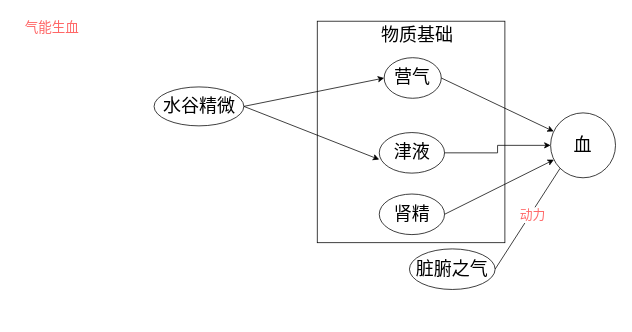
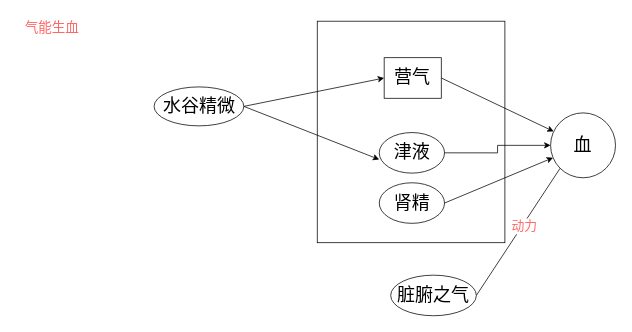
  <mxCell id="0" />
  <mxCell id="1" parent="0" />
  <mxCell id="2" value="" style="group" vertex="1" connectable="0" parent="1"><mxGeometry x="20" y="20" width="800" height="400" as="geometry" /></mxCell>
  <mxCell id="3" value="" style="group" vertex="1" connectable="0" parent="2"><mxGeometry x="402.174" y="7.568" width="250" height="295.135" as="geometry" /></mxCell>
  <mxCell id="4" value="" style="rounded=0;whiteSpace=wrap;html=1;" vertex="1" parent="3"><mxGeometry width="250" height="295.135" as="geometry" /></mxCell>
- <mxCell id="5" value="&lt;font style=&quot;font-size: 24px;&quot;&gt;物质基础&lt;/font&gt;" style="text;html=1;strokeColor=none;fillColor=none;align=center;verticalAlign=middle;whiteSpace=wrap;rounded=0;" vertex="1" parent="3"><mxGeometry x="76.923" y="6.257" width="113.462" height="23.986" as="geometry" /></mxCell>
- <mxCell id="6" value="&lt;font style=&quot;font-size: 24px;&quot;&gt;营气&lt;/font&gt;" style="ellipse;whiteSpace=wrap;html=1;" vertex="1" parent="2"><mxGeometry x="491.304" y="56.216" width="76.087" height="54.054" as="geometry" /></mxCell>
- <mxCell id="7" value="&lt;font style=&quot;font-size: 24px;&quot;&gt;肾精&lt;/font&gt;" style="ellipse;whiteSpace=wrap;html=1;" vertex="1" parent="2"><mxGeometry x="484.783" y="237.838" width="86.957" height="54.054" as="geometry" /></mxCell>
+ <mxCell id="6" value="&lt;font style=&quot;font-size: 24px;&quot;&gt;营气&lt;/font&gt;" style="whiteSpace=wrap;html=1;rounded=0;" vertex="1" parent="2"><mxGeometry x="491.304" y="56.216" width="76.087" height="54.054" as="geometry" /></mxCell>
+ <mxCell id="7" value="&lt;font style=&quot;font-size: 24px;&quot;&gt;肾精&lt;/font&gt;" style="ellipse;whiteSpace=wrap;html=1;" vertex="1" parent="2"><mxGeometry x="484.783" y="222.838" width="86.957" height="54.054" as="geometry" /></mxCell>
  <mxCell id="8" value="&lt;font style=&quot;font-size: 24px;&quot;&gt;津液&lt;/font&gt;" style="ellipse;whiteSpace=wrap;html=1;" vertex="1" parent="2"><mxGeometry x="484.783" y="155.946" width="86.957" height="54.054" as="geometry" /></mxCell>
  <mxCell id="9" value="&lt;font style=&quot;font-size: 24px;&quot;&gt;血&lt;/font&gt;" style="ellipse;whiteSpace=wrap;html=1;aspect=fixed;" vertex="1" parent="2"><mxGeometry x="713.043" y="129.73" width="86.486" height="86.486" as="geometry" /></mxCell>
  <mxCell id="10" style="rounded=0;orthogonalLoop=1;jettySize=auto;html=1;exitX=1;exitY=0.5;exitDx=0;exitDy=0;" edge="1" parent="2" source="6" target="9"><mxGeometry relative="1" as="geometry" /></mxCell>
  <mxCell id="11" style="rounded=0;orthogonalLoop=1;jettySize=auto;html=1;exitX=1;exitY=0.5;exitDx=0;exitDy=0;" edge="1" parent="2" source="7" target="9"><mxGeometry relative="1" as="geometry" /></mxCell>
  <mxCell id="12" style="edgeStyle=orthogonalEdgeStyle;rounded=0;orthogonalLoop=1;jettySize=auto;html=1;exitX=1;exitY=0.5;exitDx=0;exitDy=0;" edge="1" parent="2" source="8" target="9"><mxGeometry relative="1" as="geometry" /></mxCell>
  <mxCell id="13" style="rounded=0;orthogonalLoop=1;jettySize=auto;html=1;exitX=1;exitY=0.5;exitDx=0;exitDy=0;entryX=0;entryY=0.5;entryDx=0;entryDy=0;" edge="1" parent="2" source="14" target="6"><mxGeometry relative="1" as="geometry" /></mxCell>
  <mxCell id="14" value="&lt;font style=&quot;font-size: 24px;&quot;&gt;水谷精微&lt;/font&gt;" style="ellipse;whiteSpace=wrap;html=1;" vertex="1" parent="2"><mxGeometry x="184.783" y="95.135" width="119.565" height="51.892" as="geometry" /></mxCell>
  <mxCell id="15" style="rounded=0;orthogonalLoop=1;jettySize=auto;html=1;entryX=0;entryY=0.664;entryDx=0;entryDy=0;entryPerimeter=0;exitX=1;exitY=0.5;exitDx=0;exitDy=0;" edge="1" parent="2" source="14" target="8"><mxGeometry relative="1" as="geometry"><mxPoint x="304.348" y="108.108" as="sourcePoint" /></mxGeometry></mxCell>
  <mxCell id="16" style="rounded=0;orthogonalLoop=1;jettySize=auto;html=1;exitX=1;exitY=0.5;exitDx=0;exitDy=0;entryX=0;entryY=1;entryDx=0;entryDy=0;endArrow=none;" edge="1" parent="2" source="18" target="9"><mxGeometry relative="1" as="geometry" /></mxCell>
  <mxCell id="17" value="&lt;font style=&quot;font-size: 17px;&quot;&gt;动力&lt;/font&gt;" style="edgeLabel;html=1;align=center;verticalAlign=middle;resizable=0;points=[];fontColor=#FF6666;" vertex="1" connectable="0" parent="16"><mxGeometry x="0.105" y="-2" relative="1" as="geometry"><mxPoint as="offset" /></mxGeometry></mxCell>
- <mxCell id="18" value="&lt;font style=&quot;font-size: 24px;&quot;&gt;脏腑之气&lt;/font&gt;" style="ellipse;whiteSpace=wrap;html=1;" vertex="1" parent="2"><mxGeometry x="525" y="310.946" width="114.13" height="54.054" as="geometry" /></mxCell>
+ <mxCell id="18" value="&lt;font style=&quot;font-size: 24px;&quot;&gt;脏腑之气&lt;/font&gt;" style="ellipse;whiteSpace=wrap;html=1;" vertex="1" parent="2"><mxGeometry x="500" y="345.946" width="114.13" height="54.054" as="geometry" /></mxCell>
  <mxCell id="19" value="&lt;font style=&quot;font-size: 18px;&quot;&gt;气能生血&lt;/font&gt;" style="text;html=1;align=center;verticalAlign=middle;whiteSpace=wrap;rounded=0;fontColor=#FF6666;" vertex="1" parent="2"><mxGeometry width="97.826" height="32.432" as="geometry" /></mxCell>
